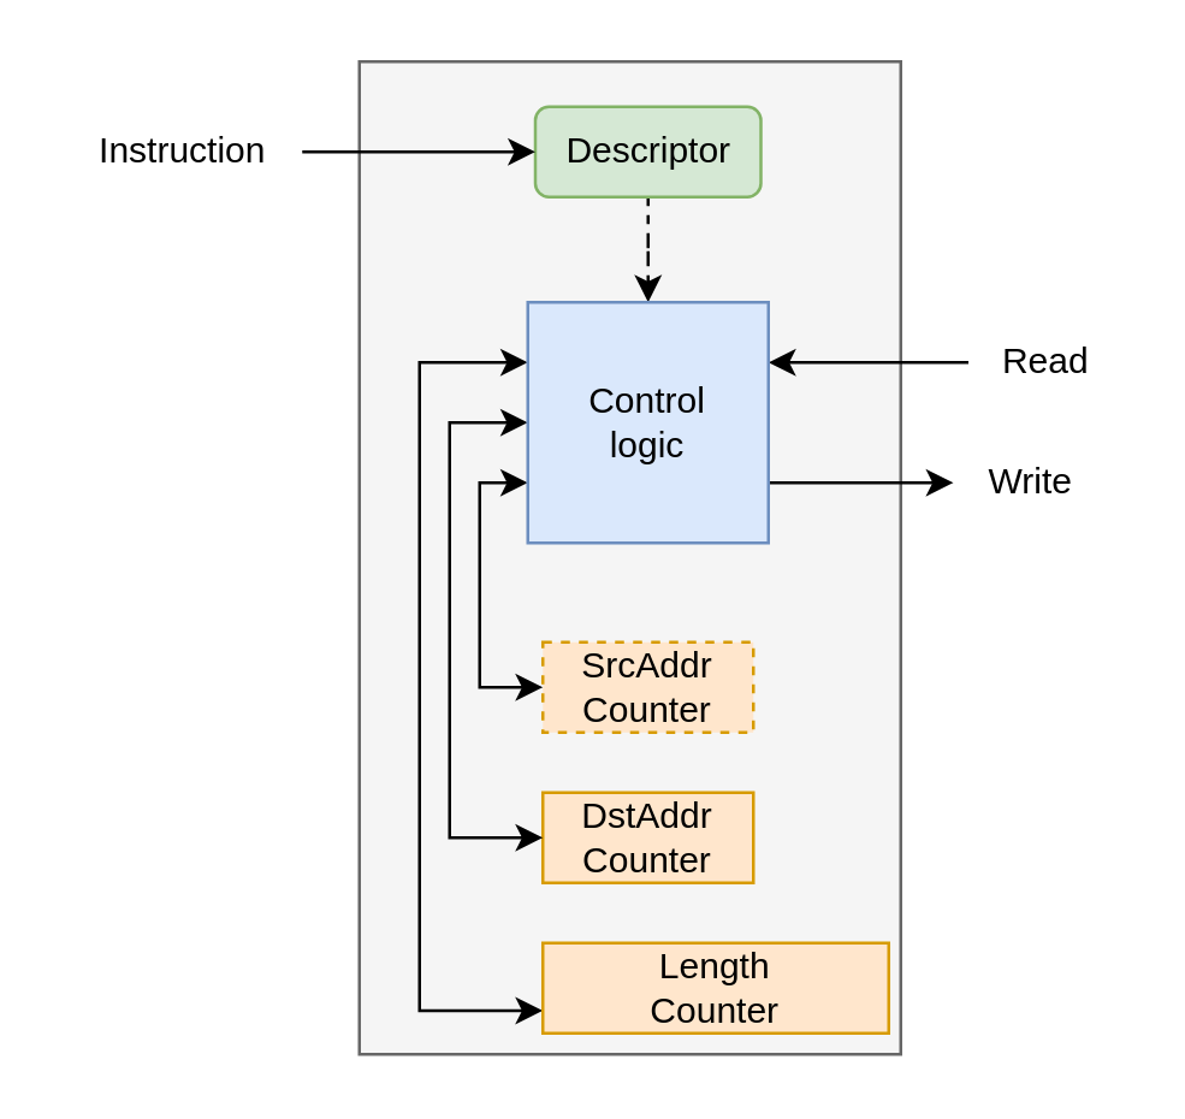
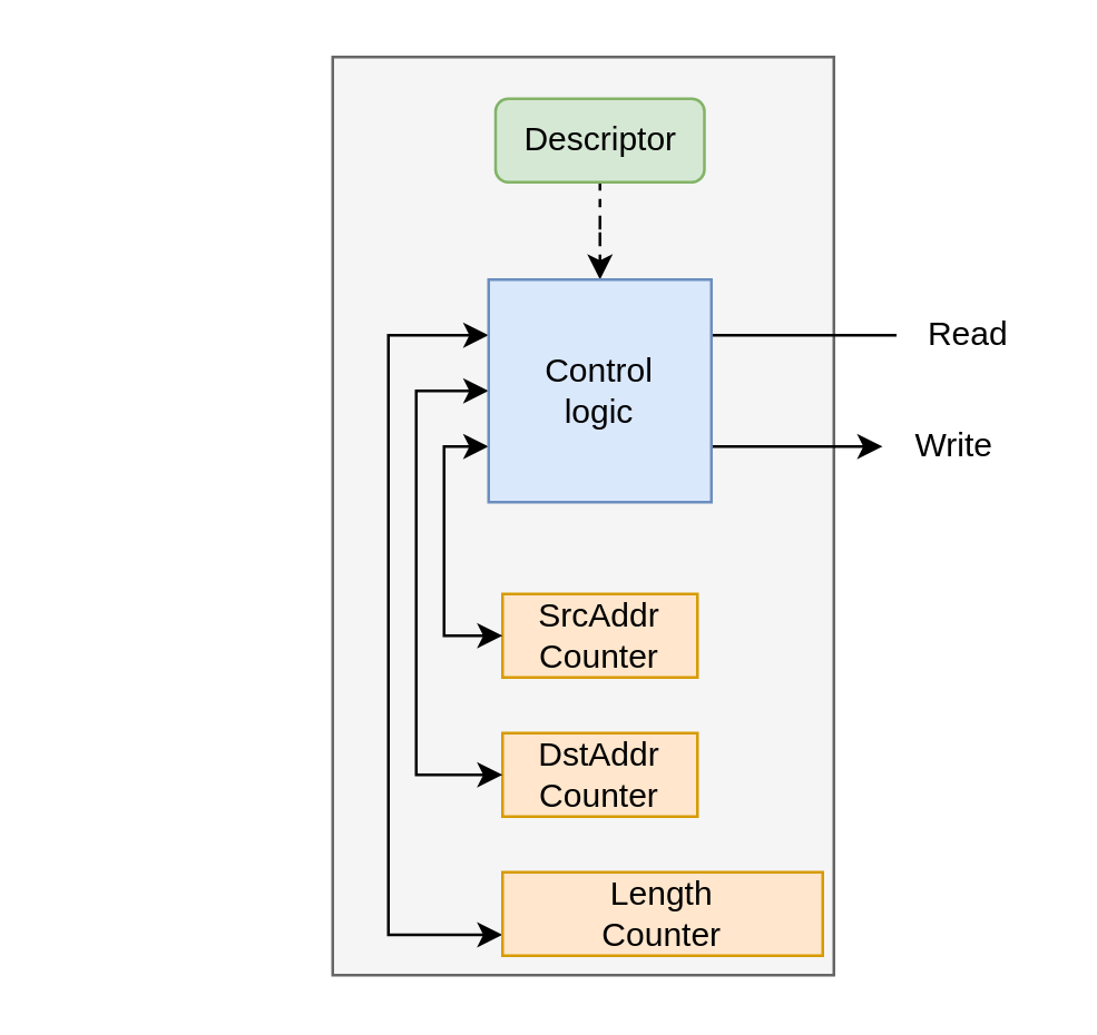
  <mxCell id="0" />
  <mxCell id="1" parent="0" />
  <mxCell id="2" value="" style="rounded=0;whiteSpace=wrap;html=1;fillColor=#f5f5f5;fontColor=#333333;strokeColor=#666666;" parent="1" vertex="1"><mxGeometry x="119" y="20" width="180" height="330" as="geometry" /></mxCell>
- <mxCell id="3" value="SrcAddr&lt;br&gt;Counter" style="rounded=0;whiteSpace=wrap;html=1;fillColor=#ffe6cc;strokeColor=#d79b00;dashed=1;" parent="1" vertex="1"><mxGeometry x="180" y="213" width="70" height="30" as="geometry" /></mxCell>
+ <mxCell id="3" value="SrcAddr&lt;br&gt;Counter" style="rounded=0;whiteSpace=wrap;html=1;fillColor=#ffe6cc;strokeColor=#d79b00;" parent="1" vertex="1"><mxGeometry x="180" y="213" width="70" height="30" as="geometry" /></mxCell>
  <mxCell id="4" value="DstAddr&lt;br&gt;Counter" style="rounded=0;whiteSpace=wrap;html=1;fillColor=#ffe6cc;strokeColor=#d79b00;" parent="1" vertex="1"><mxGeometry x="180" y="263" width="70" height="30" as="geometry" /></mxCell>
  <mxCell id="5" style="edgeStyle=orthogonalEdgeStyle;rounded=0;orthogonalLoop=1;jettySize=auto;html=1;entryX=0.5;entryY=0;entryDx=0;entryDy=0;dashed=1;" edge="1" parent="1" source="6" target="12"><mxGeometry relative="1" as="geometry" /></mxCell>
  <mxCell id="6" value="Descriptor" style="whiteSpace=wrap;html=1;fillColor=#d5e8d4;strokeColor=#82b366;rounded=1;" parent="1" vertex="1"><mxGeometry x="177.5" y="35" width="75" height="30" as="geometry" /></mxCell>
- <mxCell id="7" style="edgeStyle=orthogonalEdgeStyle;rounded=0;orthogonalLoop=1;jettySize=auto;html=1;entryX=1;entryY=0.25;entryDx=0;entryDy=0;" parent="1" source="15" target="12" edge="1"><mxGeometry relative="1" as="geometry" /></mxCell>
+ <mxCell id="7" style="edgeStyle=orthogonalEdgeStyle;rounded=0;orthogonalLoop=1;jettySize=auto;html=1;entryX=1;entryY=0.25;entryDx=0;entryDy=0;endArrow=none;" parent="1" source="15" target="12" edge="1"><mxGeometry relative="1" as="geometry" /></mxCell>
  <mxCell id="8" style="edgeStyle=orthogonalEdgeStyle;rounded=0;orthogonalLoop=1;jettySize=auto;html=1;exitX=1;exitY=0.75;exitDx=0;exitDy=0;" parent="1" source="12" target="16" edge="1"><mxGeometry relative="1" as="geometry" /></mxCell>
  <mxCell id="9" style="edgeStyle=orthogonalEdgeStyle;rounded=0;orthogonalLoop=1;jettySize=auto;html=1;exitX=0;exitY=0.75;exitDx=0;exitDy=0;entryX=0;entryY=0.5;entryDx=0;entryDy=0;startArrow=classic;startFill=1;" edge="1" parent="1" source="12" target="3"><mxGeometry relative="1" as="geometry"><Array as="points"><mxPoint x="159" y="160" /><mxPoint x="159" y="228" /></Array></mxGeometry></mxCell>
  <mxCell id="10" style="edgeStyle=orthogonalEdgeStyle;rounded=0;orthogonalLoop=1;jettySize=auto;html=1;exitX=0;exitY=0.5;exitDx=0;exitDy=0;entryX=0;entryY=0.5;entryDx=0;entryDy=0;startArrow=classic;startFill=1;" edge="1" parent="1" source="12" target="4"><mxGeometry relative="1" as="geometry"><Array as="points"><mxPoint x="149" y="140" /><mxPoint x="149" y="278" /></Array></mxGeometry></mxCell>
  <mxCell id="11" style="edgeStyle=orthogonalEdgeStyle;rounded=0;orthogonalLoop=1;jettySize=auto;html=1;exitX=0;exitY=0.25;exitDx=0;exitDy=0;entryX=0;entryY=0.75;entryDx=0;entryDy=0;startArrow=classic;startFill=1;" edge="1" parent="1" source="12" target="17"><mxGeometry relative="1" as="geometry"><Array as="points"><mxPoint x="139" y="120" /><mxPoint x="139" y="336" /></Array></mxGeometry></mxCell>
  <mxCell id="12" value="Control&lt;br&gt;logic" style="whiteSpace=wrap;html=1;aspect=fixed;fillColor=#dae8fc;strokeColor=#6c8ebf;" parent="1" vertex="1"><mxGeometry x="175" y="100" width="80" height="80" as="geometry" /></mxCell>
- <mxCell id="13" style="edgeStyle=orthogonalEdgeStyle;rounded=0;orthogonalLoop=1;jettySize=auto;html=1;entryX=0;entryY=0.5;entryDx=0;entryDy=0;" parent="1" source="14" target="6" edge="1"><mxGeometry relative="1" as="geometry"><mxPoint x="169" y="50" as="targetPoint" /></mxGeometry></mxCell>
- <mxCell id="14" value="Instruction" style="text;html=1;align=center;verticalAlign=middle;resizable=0;points=[];autosize=1;strokeColor=none;fillColor=none;" parent="1" vertex="1"><mxGeometry x="20" y="35" width="80" height="30" as="geometry" /></mxCell>
  <mxCell id="15" value="Read" style="text;html=1;align=center;verticalAlign=middle;resizable=0;points=[];autosize=1;strokeColor=none;fillColor=none;" parent="1" vertex="1"><mxGeometry x="321.5" y="105" width="50" height="30" as="geometry" /></mxCell>
  <mxCell id="16" value="Write" style="text;html=1;align=center;verticalAlign=middle;resizable=0;points=[];autosize=1;strokeColor=none;fillColor=none;" parent="1" vertex="1"><mxGeometry x="316.5" y="145" width="50" height="30" as="geometry" /></mxCell>
  <mxCell id="17" value="Length&lt;br&gt;Counter" style="rounded=0;whiteSpace=wrap;html=1;fillColor=#ffe6cc;strokeColor=#d79b00;" vertex="1" parent="1"><mxGeometry x="180" y="313" width="115" height="30" as="geometry" /></mxCell>
